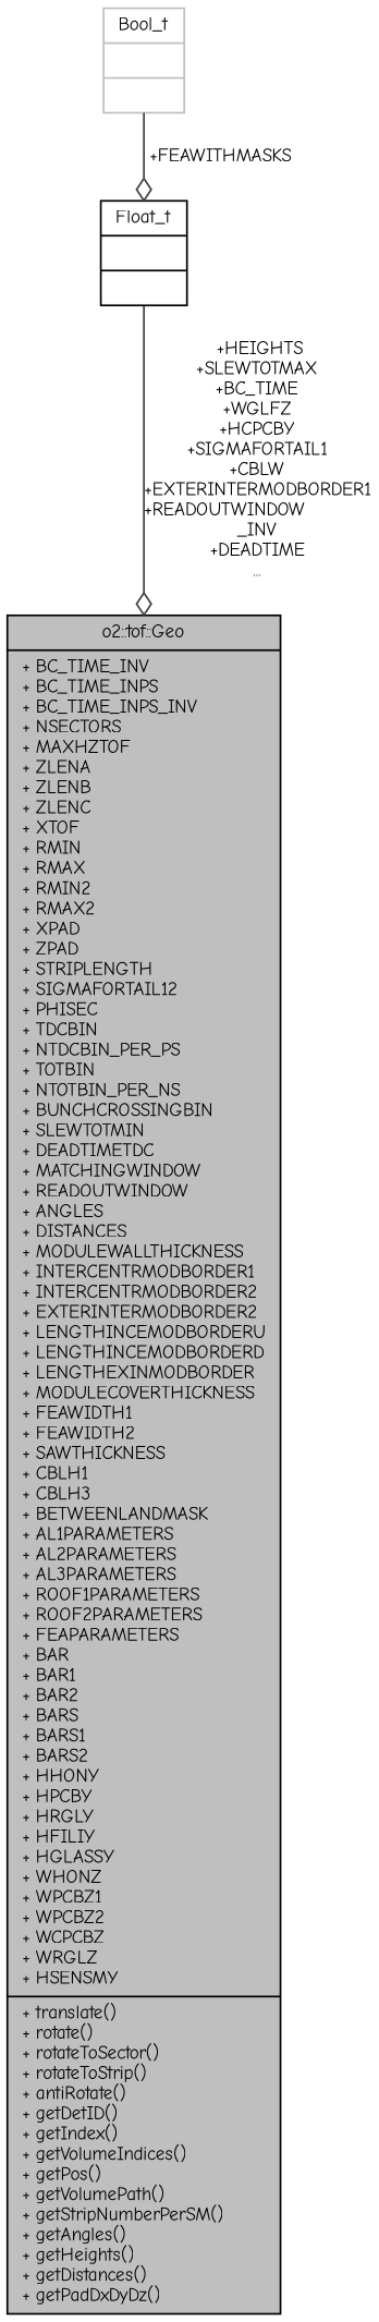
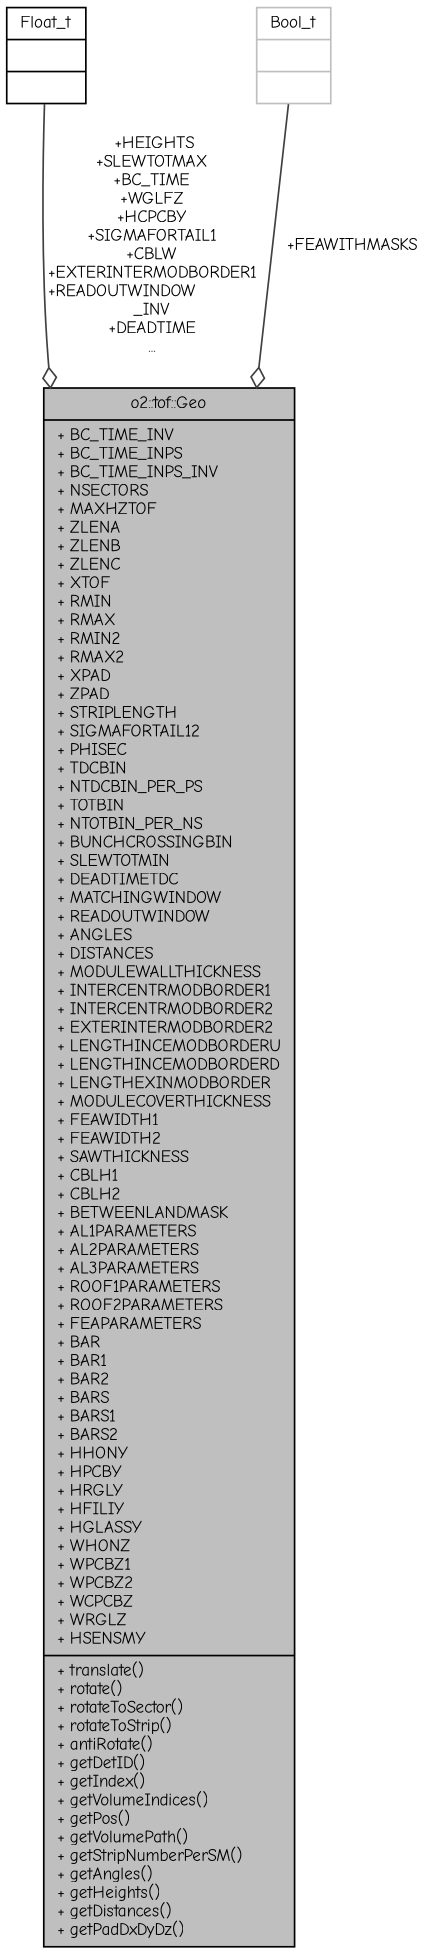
  digraph {
    fontname="Comic Neue"
    node [color=black fontname="Comic Neue" fontsize=10 shape=record]
    edge [arrowhead=odiamond color=grey25 fontname="Comic Neue" fontsize=10 labelfontname=Helvetica labelfontsize=10 style=solid]
-   n1 [fillcolor=grey75 fontcolor=black height=0.2 label="{o2::tof::Geo\n|+ BC_TIME_INV\l+ BC_TIME_INPS\l+ BC_TIME_INPS_INV\l+ NSECTORS\l+ MAXHZTOF\l+ ZLENA\l+ ZLENB\l+ ZLENC\l+ XTOF\l+ RMIN\l+ RMAX\l+ RMIN2\l+ RMAX2\l+ XPAD\l+ ZPAD\l+ STRIPLENGTH\l+ SIGMAFORTAIL12\l+ PHISEC\l+ TDCBIN\l+ NTDCBIN_PER_PS\l+ TOTBIN\l+ NTOTBIN_PER_NS\l+ BUNCHCROSSINGBIN\l+ SLEWTOTMIN\l+ DEADTIMETDC\l+ MATCHINGWINDOW\l+ READOUTWINDOW\l+ ANGLES\l+ DISTANCES\l+ MODULEWALLTHICKNESS\l+ INTERCENTRMODBORDER1\l+ INTERCENTRMODBORDER2\l+ EXTERINTERMODBORDER2\l+ LENGTHINCEMODBORDERU\l+ LENGTHINCEMODBORDERD\l+ LENGTHEXINMODBORDER\l+ MODULECOVERTHICKNESS\l+ FEAWIDTH1\l+ FEAWIDTH2\l+ SAWTHICKNESS\l+ CBLH1\l+ CBLH3\l+ BETWEENLANDMASK\l+ AL1PARAMETERS\l+ AL2PARAMETERS\l+ AL3PARAMETERS\l+ ROOF1PARAMETERS\l+ ROOF2PARAMETERS\l+ FEAPARAMETERS\l+ BAR\l+ BAR1\l+ BAR2\l+ BARS\l+ BARS1\l+ BARS2\l+ HHONY\l+ HPCBY\l+ HRGLY\l+ HFILIY\l+ HGLASSY\l+ WHONZ\l+ WPCBZ1\l+ WPCBZ2\l+ WCPCBZ\l+ WRGLZ\l+ HSENSMY\l|+ translate()\l+ rotate()\l+ rotateToSector()\l+ rotateToStrip()\l+ antiRotate()\l+ getDetID()\l+ getIndex()\l+ getVolumeIndices()\l+ getPos()\l+ getVolumePath()\l+ getStripNumberPerSM()\l+ getAngles()\l+ getHeights()\l+ getDistances()\l+ getPadDxDyDz()\l}" style=filled width=0.4]
+   n1 [fillcolor=grey75 fontcolor=black height=0.2 label="{o2::tof::Geo\n|+ BC_TIME_INV\l+ BC_TIME_INPS\l+ BC_TIME_INPS_INV\l+ NSECTORS\l+ MAXHZTOF\l+ ZLENA\l+ ZLENB\l+ ZLENC\l+ XTOF\l+ RMIN\l+ RMAX\l+ RMIN2\l+ RMAX2\l+ XPAD\l+ ZPAD\l+ STRIPLENGTH\l+ SIGMAFORTAIL12\l+ PHISEC\l+ TDCBIN\l+ NTDCBIN_PER_PS\l+ TOTBIN\l+ NTOTBIN_PER_NS\l+ BUNCHCROSSINGBIN\l+ SLEWTOTMIN\l+ DEADTIMETDC\l+ MATCHINGWINDOW\l+ READOUTWINDOW\l+ ANGLES\l+ DISTANCES\l+ MODULEWALLTHICKNESS\l+ INTERCENTRMODBORDER1\l+ INTERCENTRMODBORDER2\l+ EXTERINTERMODBORDER2\l+ LENGTHINCEMODBORDERU\l+ LENGTHINCEMODBORDERD\l+ LENGTHEXINMODBORDER\l+ MODULECOVERTHICKNESS\l+ FEAWIDTH1\l+ FEAWIDTH2\l+ SAWTHICKNESS\l+ CBLH1\l+ CBLH2\l+ BETWEENLANDMASK\l+ AL1PARAMETERS\l+ AL2PARAMETERS\l+ AL3PARAMETERS\l+ ROOF1PARAMETERS\l+ ROOF2PARAMETERS\l+ FEAPARAMETERS\l+ BAR\l+ BAR1\l+ BAR2\l+ BARS\l+ BARS1\l+ BARS2\l+ HHONY\l+ HPCBY\l+ HRGLY\l+ HFILIY\l+ HGLASSY\l+ WHONZ\l+ WPCBZ1\l+ WPCBZ2\l+ WCPCBZ\l+ WRGLZ\l+ HSENSMY\l|+ translate()\l+ rotate()\l+ rotateToSector()\l+ rotateToStrip()\l+ antiRotate()\l+ getDetID()\l+ getIndex()\l+ getVolumeIndices()\l+ getPos()\l+ getVolumePath()\l+ getStripNumberPerSM()\l+ getAngles()\l+ getHeights()\l+ getDistances()\l+ getPadDxDyDz()\l}" style=filled width=0.4]
    n2 [height=0.2 label="{Float_t\n||}" width=0.4]
    n3 [color=grey75 height=0.2 label="{Bool_t\n||}" width=0.4]
    n2 -> n1 [label=" +HEIGHTS\n+SLEWTOTMAX\n+BC_TIME\n+WGLFZ\n+HCPCBY\n+SIGMAFORTAIL1\n+CBLW\n+EXTERINTERMODBORDER1\n+READOUTWINDOW\l_INV\n+DEADTIME\n..."]
-   n3 -> n2 [label=" +FEAWITHMASKS"]
+   n3 -> n1 [label=" +FEAWITHMASKS"]
  }
